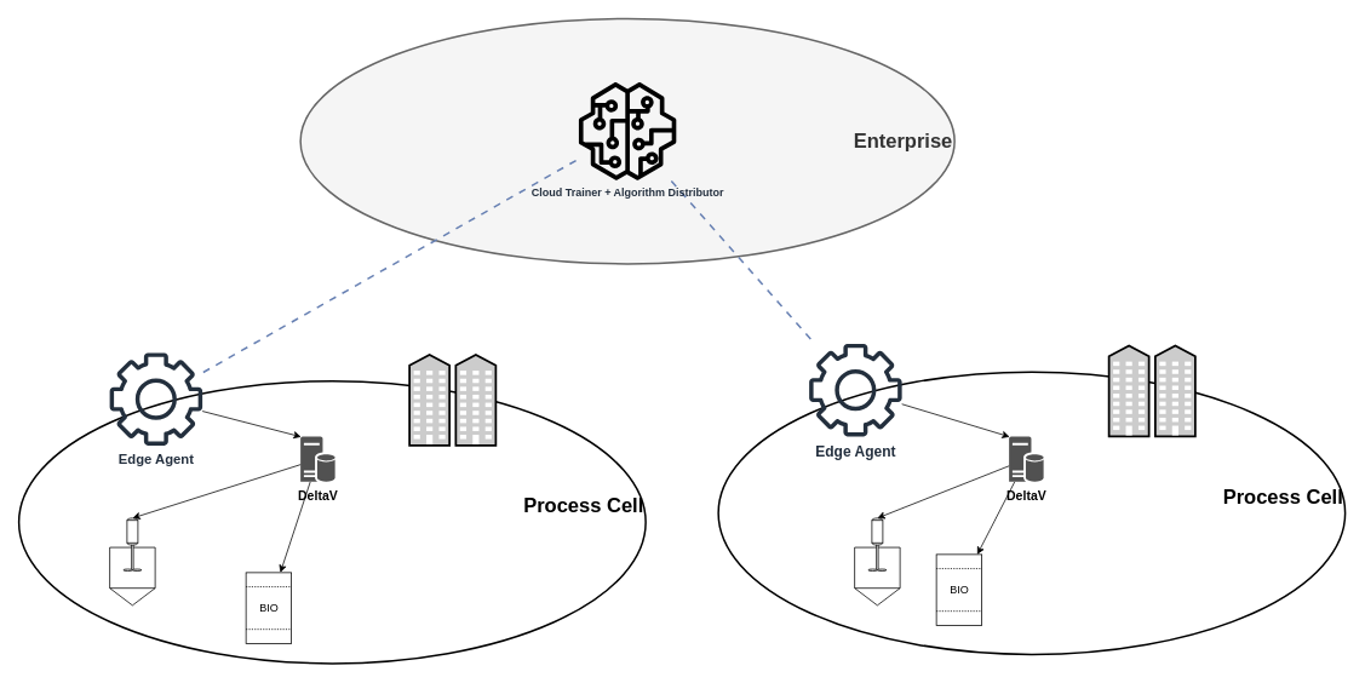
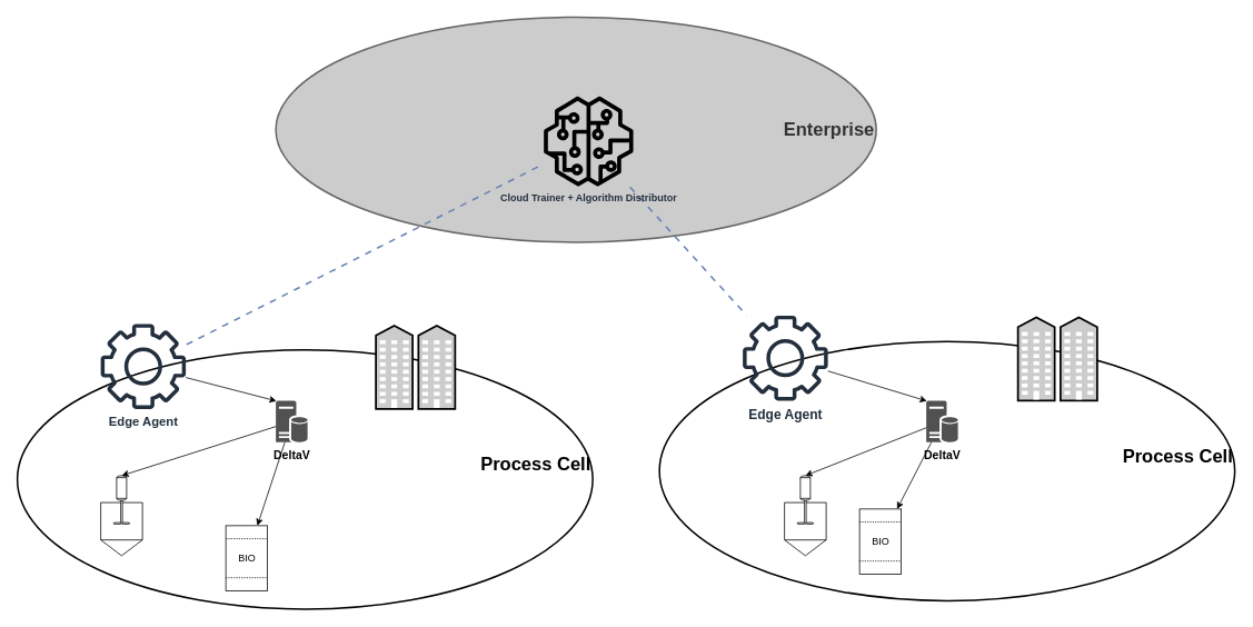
  <mxCell id="0" />
  <mxCell id="1" parent="0" />
- <mxCell id="2" value="Enterprise" style="ellipse;whiteSpace=wrap;html=1;rounded=1;shadow=0;comic=0;labelBackgroundColor=none;strokeColor=#666666;strokeWidth=2;fillColor=#f5f5f5;fontFamily=Helvetica;fontSize=22;fontColor=#333333;verticalAlign=middle;gradientDirection=north;align=right;fontStyle=1" parent="1" vertex="1"><mxGeometry x="330" y="20" width="720" height="270" as="geometry" /></mxCell>
+ <mxCell id="2" value="Enterprise" style="ellipse;whiteSpace=wrap;html=1;rounded=1;shadow=0;comic=0;labelBackgroundColor=none;strokeColor=#666666;strokeWidth=2;fillColor=#cccccc;fontFamily=Helvetica;fontSize=22;fontColor=#333333;verticalAlign=middle;gradientDirection=north;align=right;fontStyle=1;" parent="1" vertex="1"><mxGeometry x="330" y="20" width="720" height="270" as="geometry" /></mxCell>
  <mxCell id="3" style="edgeStyle=none;rounded=0;html=1;labelBackgroundColor=none;endArrow=none;strokeColor=#6881B3;strokeWidth=2;fontFamily=Verdana;fontSize=28;fontColor=#0066CC;flowAnimation=1;" parent="1" source="11" target="5" edge="1"><mxGeometry relative="1" as="geometry"><mxPoint x="409" y="334.687" as="sourcePoint" /><mxPoint x="570" y="200" as="targetPoint" /></mxGeometry></mxCell>
  <mxCell id="4" style="edgeStyle=none;rounded=0;html=1;labelBackgroundColor=none;endArrow=none;strokeColor=#6881B3;strokeWidth=2;fontFamily=Verdana;fontSize=28;fontColor=#0066CC;flowAnimation=1;" parent="1" source="5" target="21" edge="1"><mxGeometry relative="1" as="geometry"><mxPoint x="958" y="198.698" as="sourcePoint" /><mxPoint x="1000" y="314.35" as="targetPoint" /><Array as="points" /></mxGeometry></mxCell>
- <mxCell id="5" value="Cloud Trainer + Algorithm Distributor" style="sketch=0;outlineConnect=0;fontColor=#232F3E;gradientColor=none;fillColor=#000000;strokeColor=none;dashed=0;verticalLabelPosition=bottom;verticalAlign=top;align=center;html=1;fontSize=12;fontStyle=1;aspect=fixed;pointerEvents=1;shape=mxgraph.aws4.sagemaker_model;" vertex="1" parent="1"><mxGeometry x="636" y="90" width="108" height="108" as="geometry" /></mxCell>
+ <mxCell id="5" value="Cloud Trainer + Algorithm Distributor" style="sketch=0;outlineConnect=0;fontColor=#232F3E;gradientColor=none;fillColor=#000000;strokeColor=none;dashed=0;verticalLabelPosition=bottom;verticalAlign=top;align=center;html=1;fontSize=12;fontStyle=1;aspect=fixed;pointerEvents=1;shape=mxgraph.aws4.sagemaker_model;" vertex="1" parent="1"><mxGeometry x="651" y="115" width="108" height="108" as="geometry" /></mxCell>
  <mxCell id="6" value="" style="group;fontStyle=1;align=right;" vertex="1" connectable="0" parent="1"><mxGeometry x="20" y="390" width="690" height="340" as="geometry" /></mxCell>
  <mxCell id="7" value="&lt;b&gt;Process Cell&lt;/b&gt;" style="ellipse;whiteSpace=wrap;html=1;rounded=1;shadow=0;comic=0;labelBackgroundColor=none;strokeWidth=2;fontFamily=Helvetica;fontSize=22;verticalAlign=middle;gradientDirection=north;spacingBottom=36;align=right;" vertex="1" parent="6"><mxGeometry y="29" width="690" height="311" as="geometry" /></mxCell>
  <mxCell id="8" value="" style="fontColor=#0066CC;verticalAlign=top;verticalLabelPosition=bottom;labelPosition=center;align=center;html=1;fillColor=#CCCCCC;strokeColor=#000000;gradientColor=none;gradientDirection=north;strokeWidth=2;shape=mxgraph.networks.community;rounded=1;shadow=0;comic=0;labelBackgroundColor=none;" vertex="1" parent="6"><mxGeometry x="430" width="95" height="100" as="geometry" /></mxCell>
  <mxCell id="9" value="" style="shape=mxgraph.pid.vessels.mixing_reactor;html=1;pointerEvents=1;align=center;verticalLabelPosition=bottom;verticalAlign=top;dashed=0;" vertex="1" parent="6"><mxGeometry x="100" y="180" width="50" height="96" as="geometry" /></mxCell>
  <mxCell id="10" value="BIO" style="html=1;dashed=0;outlineConnect=0;align=center;shape=mxgraph.pid.filters.liquid_filter_(biological);" vertex="1" parent="6"><mxGeometry x="250" y="240" width="50" height="78" as="geometry" /></mxCell>
  <mxCell id="11" value="Edge Agent" style="sketch=0;outlineConnect=0;fontColor=#232F3E;gradientColor=none;fillColor=#232F3D;strokeColor=none;dashed=0;verticalLabelPosition=bottom;verticalAlign=top;align=center;html=1;fontSize=15;fontStyle=1;aspect=fixed;pointerEvents=1;shape=mxgraph.aws4.gear;" vertex="1" parent="6"><mxGeometry x="100" y="-2" width="102" height="102" as="geometry" /></mxCell>
  <mxCell id="12" style="edgeStyle=none;rounded=0;orthogonalLoop=1;jettySize=auto;html=1;" edge="1" parent="6" source="13" target="10"><mxGeometry relative="1" as="geometry" /></mxCell>
  <mxCell id="13" value="DeltaV" style="sketch=0;pointerEvents=1;shadow=0;dashed=0;html=1;strokeColor=none;labelPosition=center;verticalLabelPosition=bottom;verticalAlign=top;align=center;fillColor=#515151;shape=mxgraph.mscae.enterprise.database_server;fontStyle=1;fontSize=14;" vertex="1" parent="6"><mxGeometry x="310" y="90" width="38" height="50" as="geometry" /></mxCell>
  <mxCell id="14" style="edgeStyle=none;rounded=0;orthogonalLoop=1;jettySize=auto;html=1;entryX=0.5;entryY=0;entryDx=0;entryDy=0;entryPerimeter=0;" edge="1" parent="6" source="13" target="9"><mxGeometry relative="1" as="geometry" /></mxCell>
  <mxCell id="15" style="edgeStyle=none;rounded=0;orthogonalLoop=1;jettySize=auto;html=1;entryX=0.02;entryY=0.01;entryDx=0;entryDy=0;entryPerimeter=0;" edge="1" parent="6" source="11" target="13"><mxGeometry relative="1" as="geometry" /></mxCell>
  <mxCell id="16" value="" style="group" vertex="1" connectable="0" parent="1"><mxGeometry x="790" y="380" width="690" height="340" as="geometry" /></mxCell>
  <mxCell id="17" value="&lt;b&gt;Process Cell&lt;/b&gt;" style="ellipse;whiteSpace=wrap;html=1;rounded=1;shadow=0;comic=0;labelBackgroundColor=none;strokeWidth=2;fontFamily=Helvetica;fontSize=22;verticalAlign=middle;gradientDirection=north;spacingBottom=36;align=right;" vertex="1" parent="16"><mxGeometry y="29" width="690" height="311" as="geometry" /></mxCell>
  <mxCell id="18" value="" style="fontColor=#0066CC;verticalAlign=top;verticalLabelPosition=bottom;labelPosition=center;align=center;html=1;fillColor=#CCCCCC;strokeColor=#000000;gradientColor=none;gradientDirection=north;strokeWidth=2;shape=mxgraph.networks.community;rounded=1;shadow=0;comic=0;labelBackgroundColor=none;" vertex="1" parent="16"><mxGeometry x="430" width="95" height="100" as="geometry" /></mxCell>
  <mxCell id="19" value="" style="shape=mxgraph.pid.vessels.mixing_reactor;html=1;pointerEvents=1;align=center;verticalLabelPosition=bottom;verticalAlign=top;dashed=0;" vertex="1" parent="16"><mxGeometry x="150" y="190" width="50" height="96" as="geometry" /></mxCell>
  <mxCell id="20" value="BIO" style="html=1;dashed=0;outlineConnect=0;align=center;shape=mxgraph.pid.filters.liquid_filter_(biological);" vertex="1" parent="16"><mxGeometry x="240" y="230" width="50" height="78" as="geometry" /></mxCell>
  <mxCell id="21" value="Edge Agent" style="sketch=0;outlineConnect=0;fontColor=#232F3E;gradientColor=none;fillColor=#232F3D;strokeColor=none;dashed=0;verticalLabelPosition=bottom;verticalAlign=top;align=center;html=1;fontSize=16;fontStyle=1;aspect=fixed;pointerEvents=1;shape=mxgraph.aws4.gear;" vertex="1" parent="16"><mxGeometry x="100" y="-2" width="102" height="102" as="geometry" /></mxCell>
  <mxCell id="22" style="edgeStyle=none;rounded=0;orthogonalLoop=1;jettySize=auto;html=1;" edge="1" parent="16" source="23" target="20"><mxGeometry relative="1" as="geometry" /></mxCell>
  <mxCell id="23" value="DeltaV" style="sketch=0;pointerEvents=1;shadow=0;dashed=0;html=1;strokeColor=none;labelPosition=center;verticalLabelPosition=bottom;verticalAlign=top;align=center;fillColor=#515151;shape=mxgraph.mscae.enterprise.database_server;fontSize=14;fontStyle=1" vertex="1" parent="16"><mxGeometry x="320" y="100" width="38" height="50" as="geometry" /></mxCell>
  <mxCell id="24" style="edgeStyle=none;rounded=0;orthogonalLoop=1;jettySize=auto;html=1;entryX=0.5;entryY=0;entryDx=0;entryDy=0;entryPerimeter=0;" edge="1" parent="16" source="23" target="19"><mxGeometry relative="1" as="geometry" /></mxCell>
  <mxCell id="25" style="edgeStyle=none;rounded=0;orthogonalLoop=1;jettySize=auto;html=1;entryX=0.02;entryY=0.01;entryDx=0;entryDy=0;entryPerimeter=0;" edge="1" parent="16" source="21" target="23"><mxGeometry relative="1" as="geometry"><mxPoint x="307.919" y="119.999" as="sourcePoint" /></mxGeometry></mxCell>
